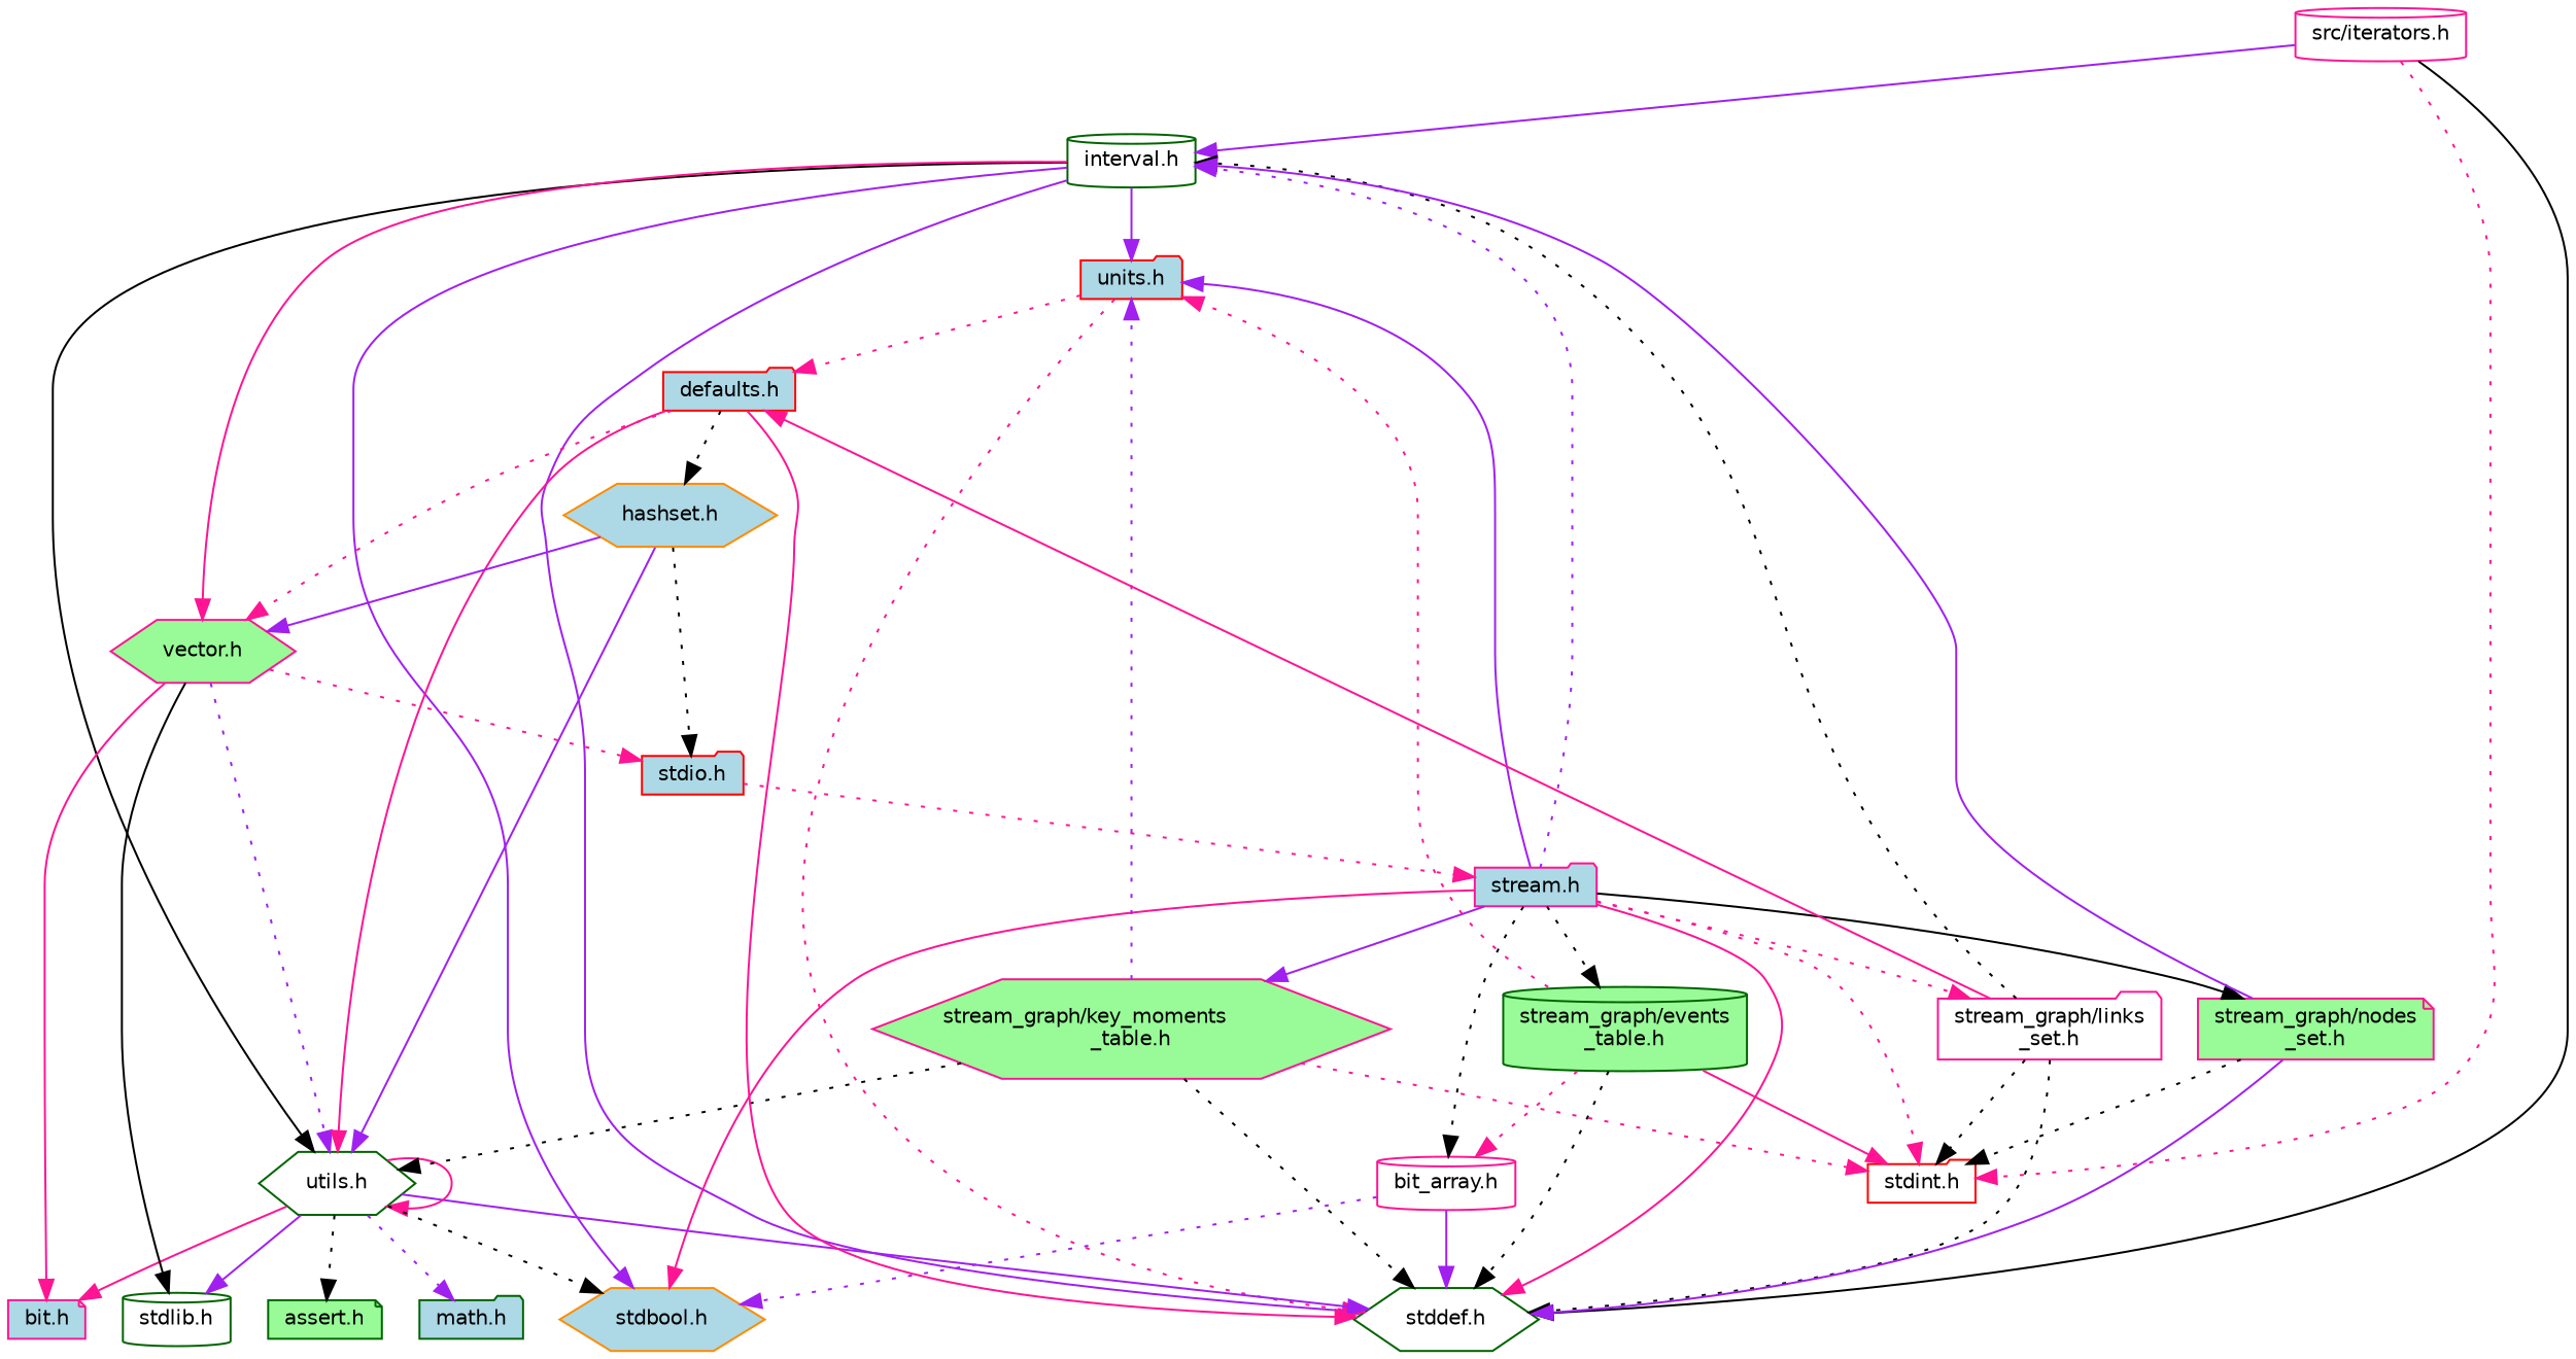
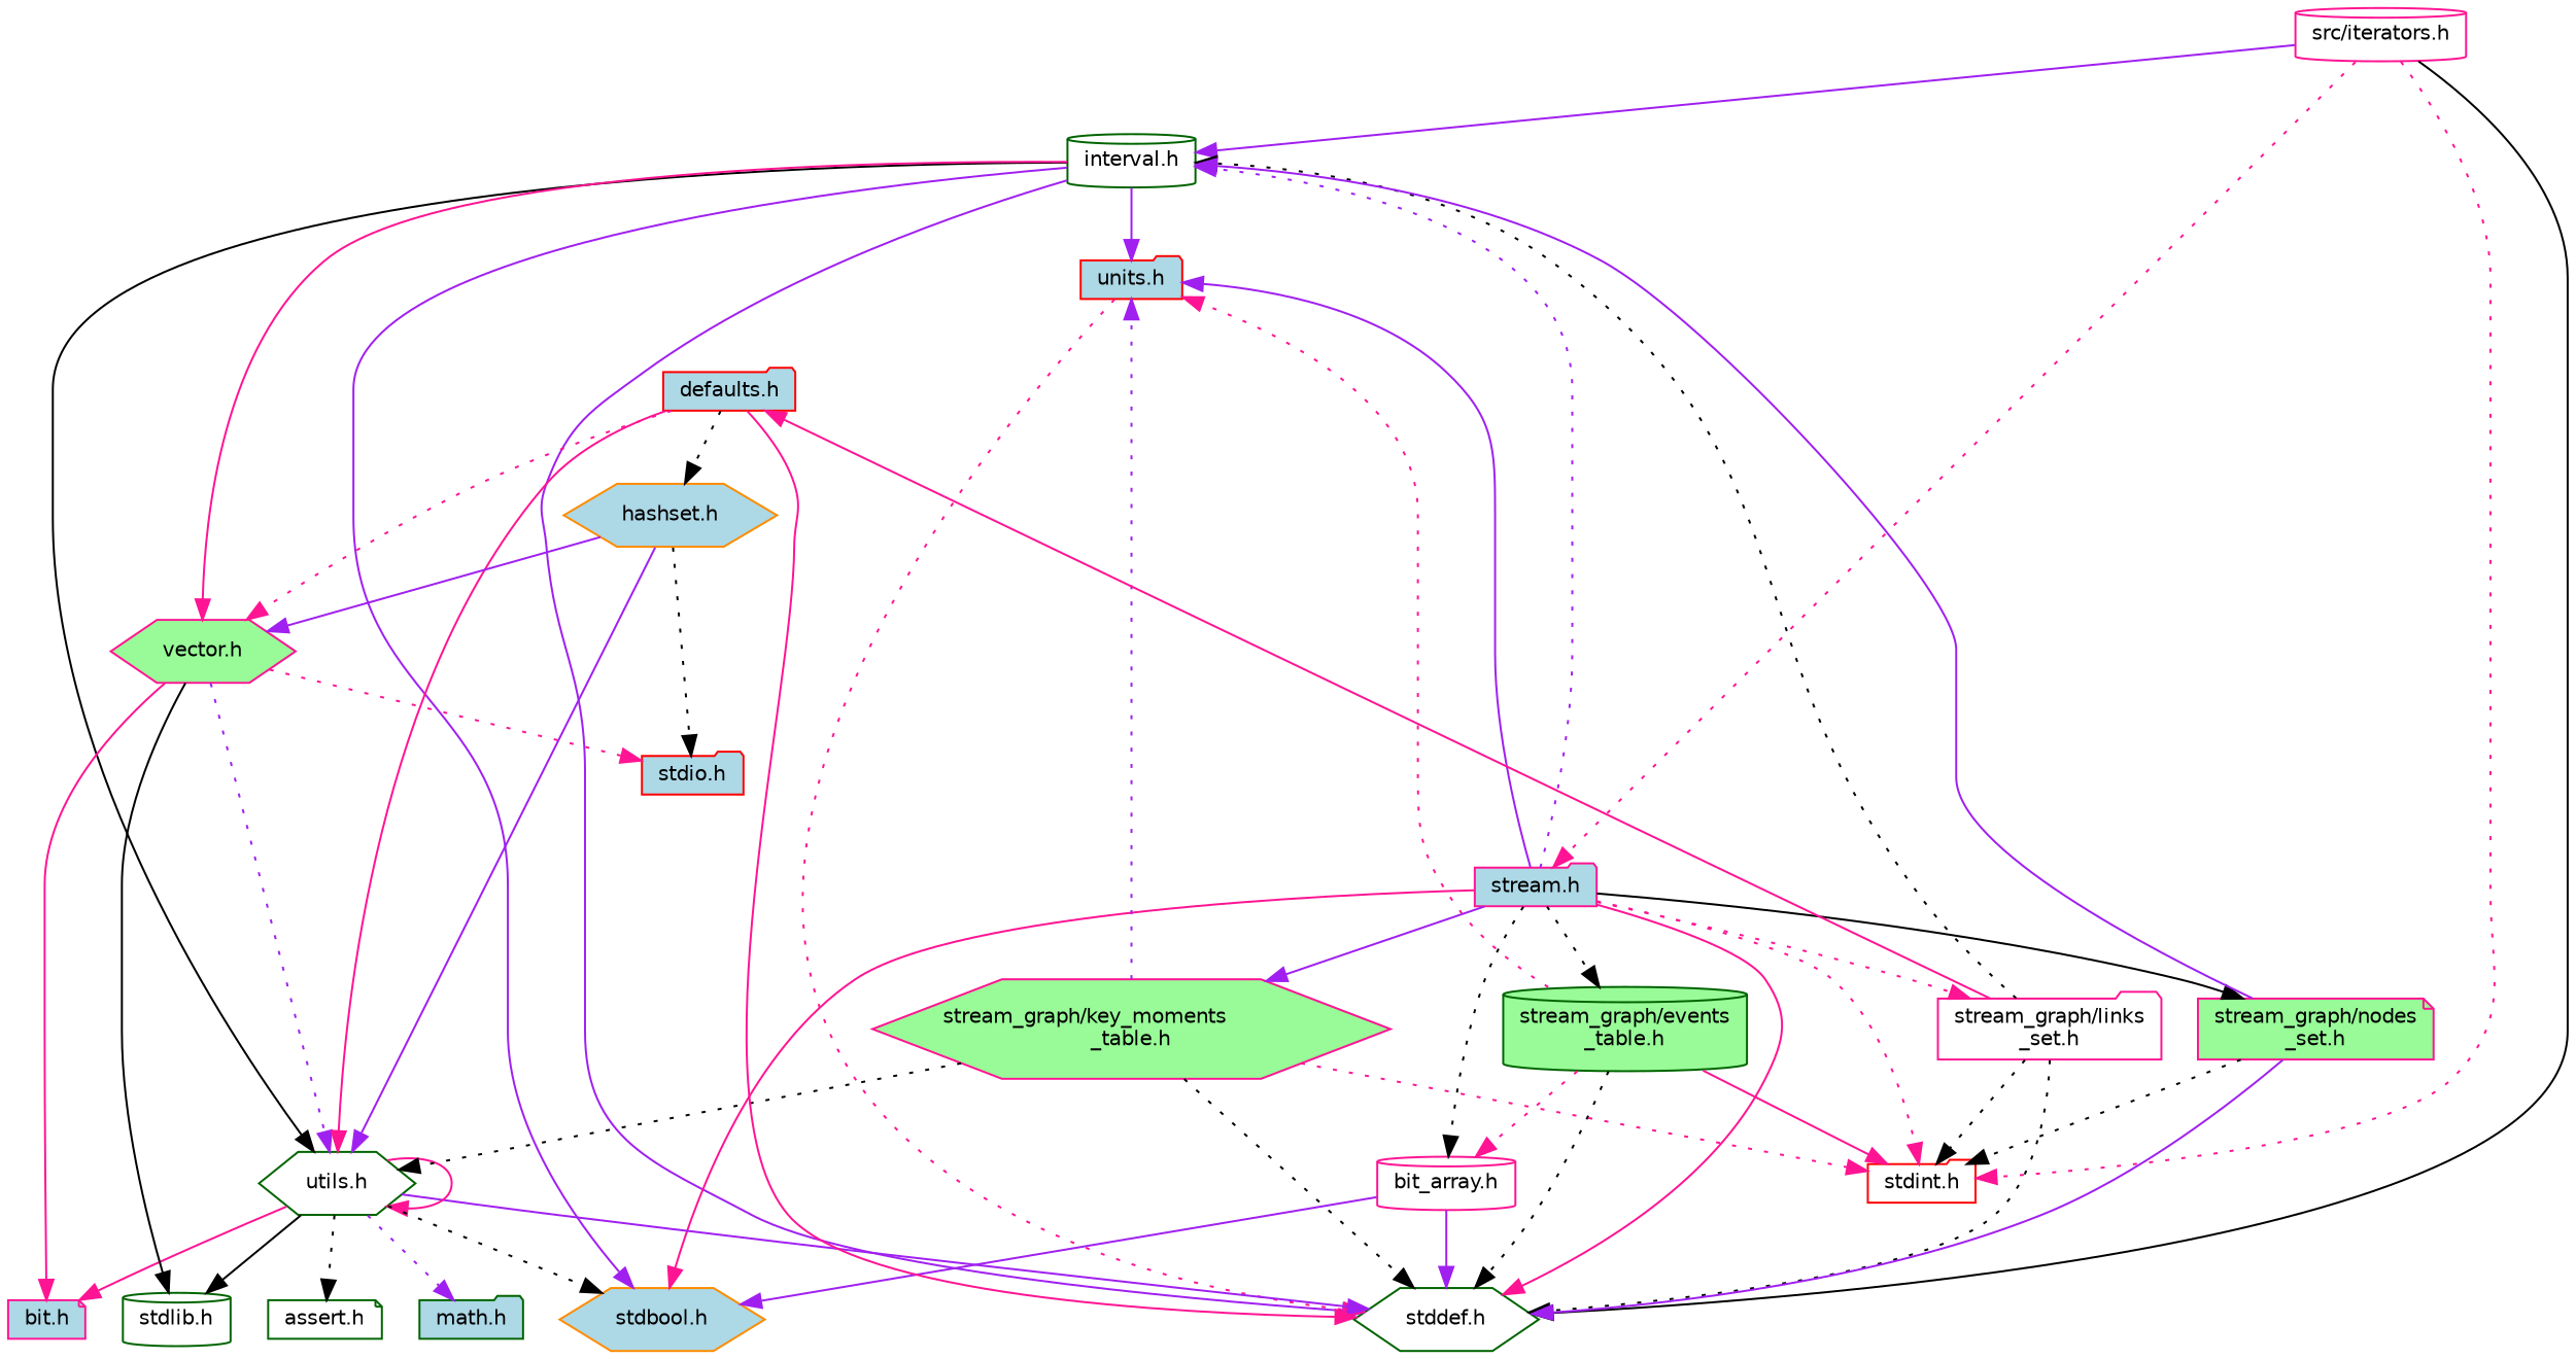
  digraph {
    node [color=deeppink fillcolor=white fontname=Helvetica fontsize=10 shape=folder style=filled]
    edge [color=deeppink fontname=Helvetica fontsize=10 labelfontname=Helvetica labelfontsize=10 style=dotted]
    n1 [fontcolor=black height=0.2 label="src/iterators.h" shape=cylinder width=0.4]
    n2 [color=darkgreen height=0.2 label="interval.h" shape=cylinder width=0.4]
    n3 [color=darkgreen height=0.2 label="stddef.h" shape=hexagon width=0.4]
    n4 [fillcolor=lightblue height=0.2 label="stream.h" width=0.4]
    n5 [color=red height=0.2 label="stdint.h" width=0.4]
    n6 [color=red fillcolor=lightblue height=0.2 label="units.h" width=0.4]
    n7 [color=darkgreen height=0.2 label="utils.h" shape=hexagon width=0.4]
    n8 [color=darkorange fillcolor=lightblue height=0.2 label="stdbool.h" shape=hexagon width=0.4]
    n9 [fillcolor=palegreen height=0.2 label="vector.h" shape=hexagon width=0.4]
    n10 [height=0.2 label="bit_array.h" shape=cylinder width=0.4]
    n11 [color=darkgreen fillcolor=palegreen height=0.2 label="stream_graph/events\l_table.h" shape=cylinder width=0.4]
    n12 [fillcolor=palegreen height=0.2 label="stream_graph/key_moments\l_table.h" shape=hexagon width=0.4]
    n13 [height=0.2 label="stream_graph/links\l_set.h" width=0.4]
    n14 [fillcolor=palegreen height=0.2 label="stream_graph/nodes\l_set.h" shape=note width=0.4]
    n15 [color=red fillcolor=lightblue height=0.2 label="defaults.h" width=0.4]
-   n16 [color=darkgreen fillcolor=palegreen height=0.2 label="assert.h" shape=note width=0.4]
+   n16 [color=darkgreen height=0.2 label="assert.h" shape=note width=0.4]
    n17 [color=darkgreen fillcolor=lightblue height=0.2 label="math.h" width=0.4]
    n18 [color=darkgreen height=0.2 label="stdlib.h" shape=cylinder width=0.4]
    n19 [fillcolor=lightblue height=0.2 label="bit.h" shape=note width=0.4]
    n20 [color=red fillcolor=lightblue height=0.2 label="stdio.h" width=0.4]
    n21 [color=darkorange fillcolor=lightblue height=0.2 label="hashset.h" shape=hexagon width=0.4]
    n1 -> n2 [color=purple style=solid]
    n1 -> n3 [color=black style=solid]
-   n20 -> n4
+   n1 -> n4
    n1 -> n5
    n2 -> n3 [color=purple style=solid]
    n2 -> n6 [color=purple style=solid]
    n2 -> n7 [color=black style=solid]
    n2 -> n8 [color=purple style=solid]
    n2 -> n9 [style=solid]
    n4 -> n2 [color=purple]
    n4 -> n3 [style=solid]
    n4 -> n5
    n4 -> n6 [color=purple style=solid]
    n4 -> n8 [style=solid]
    n4 -> n10 [color=black]
    n4 -> n11 [color=black]
    n4 -> n12 [color=purple style=solid]
    n4 -> n13
    n4 -> n14 [color=black style=solid]
    n6 -> n3
-   n6 -> n15
    n7 -> n3 [color=purple style=solid]
    n7 -> n7 [style=solid]
    n7 -> n8 [color=black]
    n7 -> n16 [color=black]
    n7 -> n17 [color=purple]
-   n7 -> n18 [color=purple style=solid]
+   n7 -> n18 [color=black style=solid]
    n7 -> n19 [style=solid]
    n9 -> n7 [color=purple]
    n9 -> n18 [color=black style=solid]
    n9 -> n19 [style=solid]
    n9 -> n20
    n10 -> n3 [color=purple style=solid]
-   n10 -> n8 [color=purple]
+   n10 -> n8 [color=purple style=solid]
    n11 -> n3 [color=black]
    n11 -> n5 [style=solid]
    n11 -> n6
    n11 -> n10
    n12 -> n3 [color=black]
    n12 -> n5
    n12 -> n6 [color=purple]
    n12 -> n7 [color=black]
    n13 -> n2 [color=black]
    n13 -> n3 [color=black]
    n13 -> n5 [color=black]
    n13 -> n15 [style=solid]
    n14 -> n2 [color=purple style=solid]
    n14 -> n3 [color=purple style=solid]
    n14 -> n5 [color=black]
    n15 -> n3 [style=solid]
    n15 -> n7 [style=solid]
    n15 -> n9
    n15 -> n21 [color=black]
    n21 -> n7 [color=purple style=solid]
    n21 -> n9 [color=purple style=solid]
    n21 -> n20 [color=black]
  }
